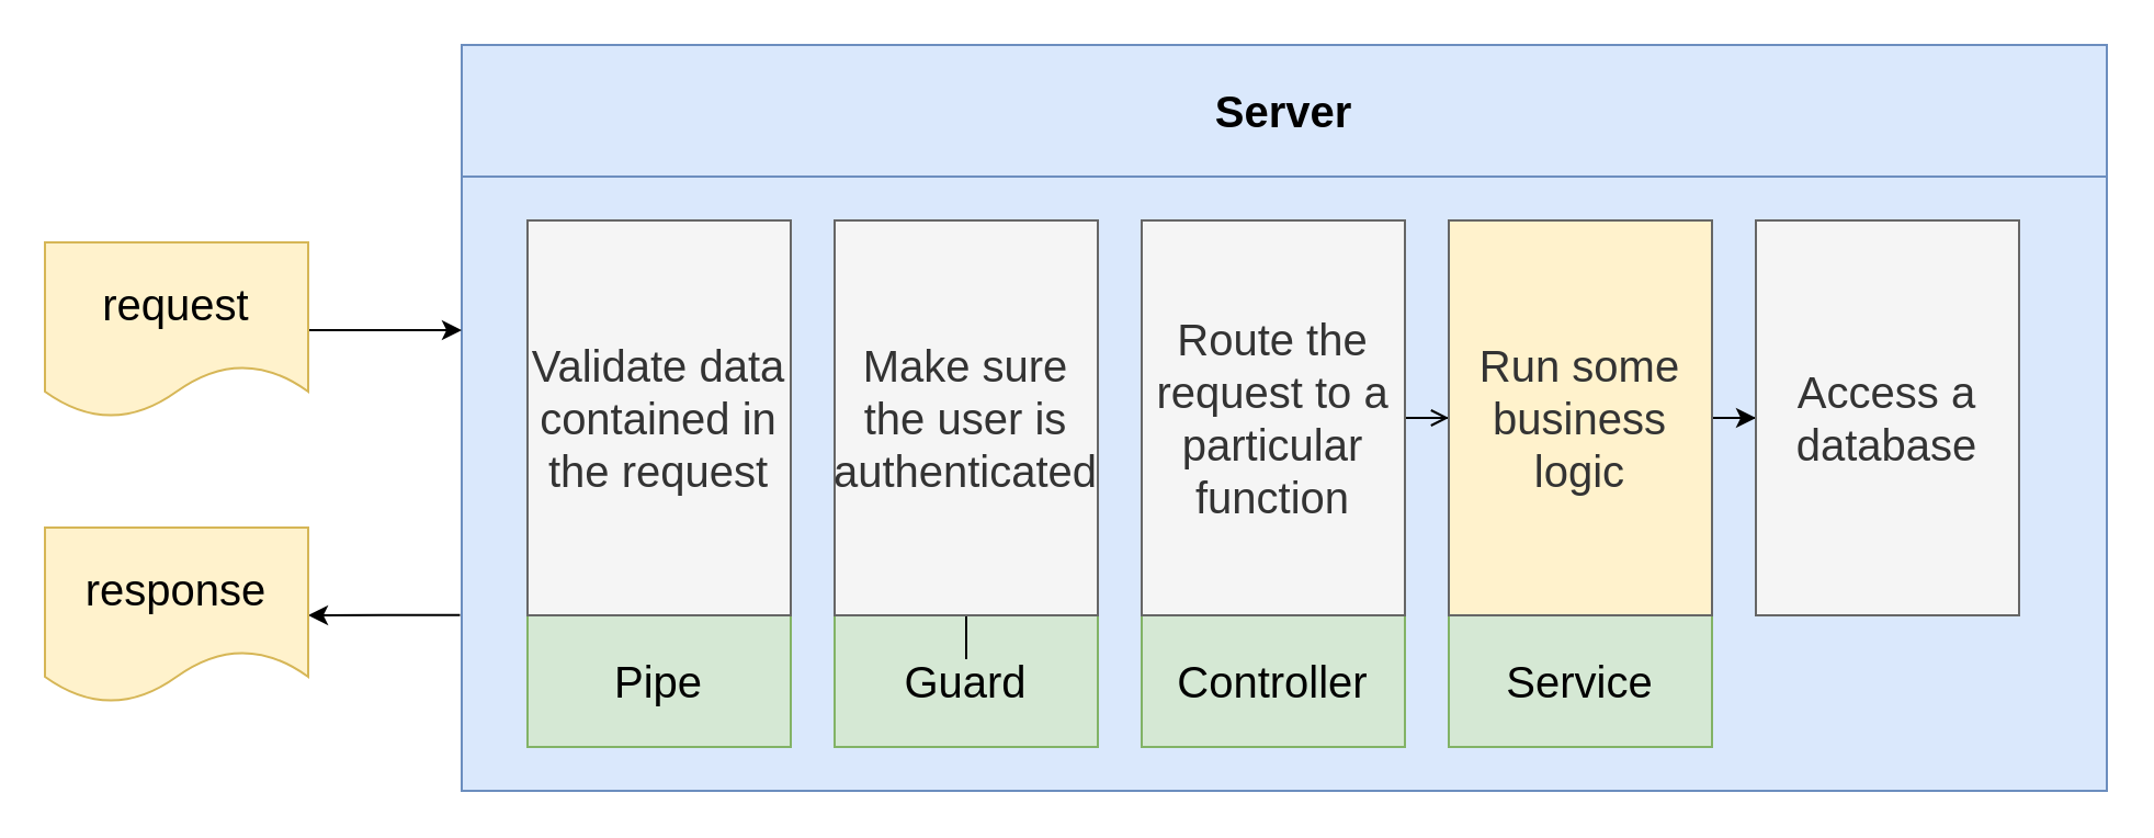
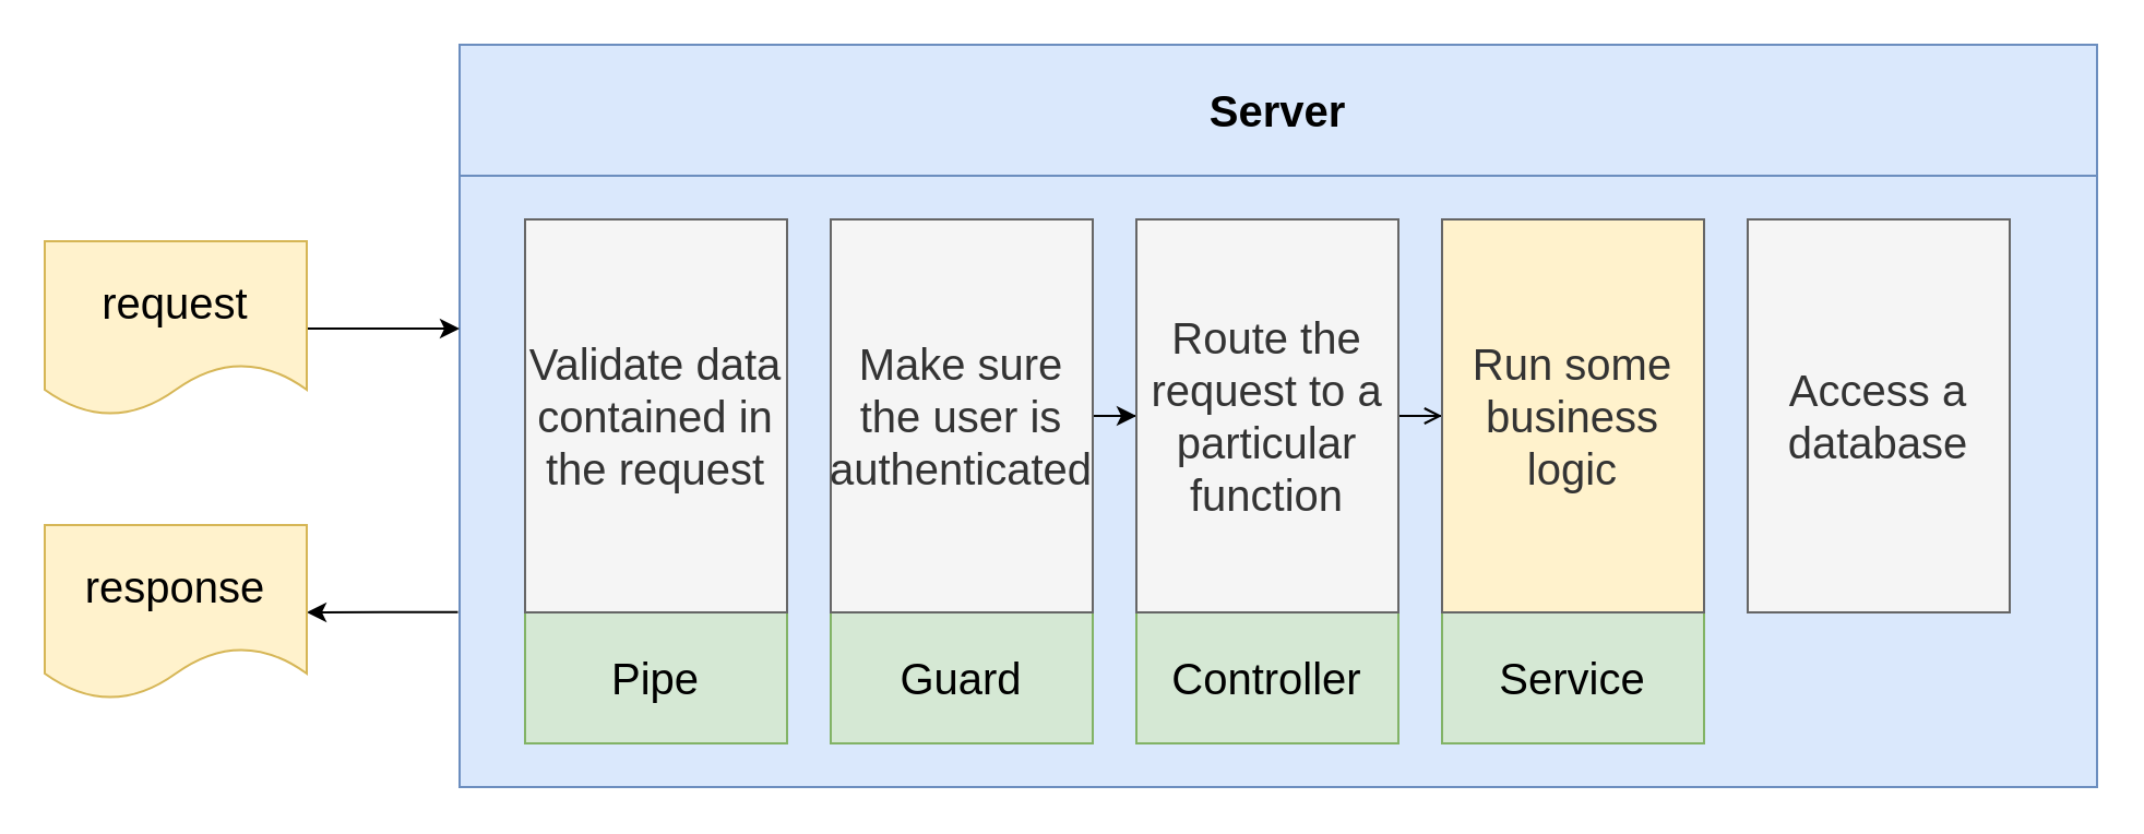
  <mxCell id="0" />
  <mxCell id="1" parent="0" />
  <mxCell id="2" style="edgeStyle=orthogonalEdgeStyle;rounded=0;orthogonalLoop=1;jettySize=auto;html=1;fontSize=20;exitX=-0.001;exitY=0.714;exitDx=0;exitDy=0;exitPerimeter=0;" edge="1" parent="1" source="3" target="7"><mxGeometry relative="1" as="geometry" /></mxCell>
  <mxCell id="3" value="" style="rounded=0;whiteSpace=wrap;html=1;fillColor=#dae8fc;strokeColor=#6c8ebf;" vertex="1" parent="1"><mxGeometry x="210" y="80" width="750" height="280" as="geometry" /></mxCell>
  <mxCell id="4" value="Server" style="rounded=0;whiteSpace=wrap;html=1;fillColor=#dae8fc;strokeColor=#6c8ebf;fontSize=20;fontStyle=1" vertex="1" parent="1"><mxGeometry x="210" y="20" width="750" height="60" as="geometry" /></mxCell>
  <mxCell id="5" style="edgeStyle=orthogonalEdgeStyle;rounded=0;orthogonalLoop=1;jettySize=auto;html=1;entryX=0;entryY=0.25;entryDx=0;entryDy=0;fontSize=20;" edge="1" parent="1" source="6" target="3"><mxGeometry relative="1" as="geometry" /></mxCell>
  <mxCell id="6" value="request" style="shape=document;whiteSpace=wrap;html=1;boundedLbl=1;fontSize=20;fillColor=#fff2cc;strokeColor=#d6b656;" vertex="1" parent="1"><mxGeometry x="20" y="110" width="120" height="80" as="geometry" /></mxCell>
  <mxCell id="7" value="response" style="shape=document;whiteSpace=wrap;html=1;boundedLbl=1;fontSize=20;fillColor=#fff2cc;strokeColor=#d6b656;" vertex="1" parent="1"><mxGeometry x="20" y="240" width="120" height="80" as="geometry" /></mxCell>
  <mxCell id="8" value="Pipe" style="rounded=0;whiteSpace=wrap;html=1;fontSize=20;fillColor=#d5e8d4;strokeColor=#82b366;" vertex="1" parent="1"><mxGeometry x="240" y="280" width="120" height="60" as="geometry" /></mxCell>
  <mxCell id="9" value="Validate data contained in the request" style="rounded=0;whiteSpace=wrap;html=1;fontSize=20;fillColor=#f5f5f5;strokeColor=#666666;fontColor=#333333;" vertex="1" parent="1"><mxGeometry x="240" y="100" width="120" height="180" as="geometry" /></mxCell>
  <mxCell id="10" value="Guard" style="rounded=0;whiteSpace=wrap;html=1;fontSize=20;fillColor=#d5e8d4;strokeColor=#82b366;" vertex="1" parent="1"><mxGeometry x="380" y="280" width="120" height="60" as="geometry" /></mxCell>
- <mxCell id="11" style="edgeStyle=orthogonalEdgeStyle;rounded=0;orthogonalLoop=1;jettySize=auto;html=1;fontSize=20;" edge="1" parent="1" source="12" target="10"><mxGeometry relative="1" as="geometry" /></mxCell>
+ <mxCell id="11" style="edgeStyle=orthogonalEdgeStyle;rounded=0;orthogonalLoop=1;jettySize=auto;html=1;entryX=0;entryY=0.5;entryDx=0;entryDy=0;fontSize=20;" edge="1" parent="1" source="12" target="15"><mxGeometry relative="1" as="geometry" /></mxCell>
  <mxCell id="12" value="Make sure the user is authenticated" style="rounded=0;whiteSpace=wrap;html=1;fontSize=20;fillColor=#f5f5f5;strokeColor=#666666;fontColor=#333333;" vertex="1" parent="1"><mxGeometry x="380" y="100" width="120" height="180" as="geometry" /></mxCell>
  <mxCell id="13" value="Controller" style="rounded=0;whiteSpace=wrap;html=1;fontSize=20;fillColor=#d5e8d4;strokeColor=#82b366;" vertex="1" parent="1"><mxGeometry x="520" y="280" width="120" height="60" as="geometry" /></mxCell>
  <mxCell id="14" style="edgeStyle=orthogonalEdgeStyle;rounded=0;orthogonalLoop=1;jettySize=auto;html=1;entryX=0;entryY=0.5;entryDx=0;entryDy=0;fontSize=20;endArrow=open;" edge="1" parent="1" source="15" target="18"><mxGeometry relative="1" as="geometry" /></mxCell>
  <mxCell id="15" value="Route the request to a particular function" style="rounded=0;whiteSpace=wrap;html=1;fontSize=20;fillColor=#f5f5f5;strokeColor=#666666;fontColor=#333333;" vertex="1" parent="1"><mxGeometry x="520" y="100" width="120" height="180" as="geometry" /></mxCell>
  <mxCell id="16" value="Service" style="rounded=0;whiteSpace=wrap;html=1;fontSize=20;fillColor=#d5e8d4;strokeColor=#82b366;" vertex="1" parent="1"><mxGeometry x="660" y="280" width="120" height="60" as="geometry" /></mxCell>
- <mxCell id="17" style="edgeStyle=orthogonalEdgeStyle;rounded=0;orthogonalLoop=1;jettySize=auto;html=1;entryX=0;entryY=0.5;entryDx=0;entryDy=0;fontSize=20;" edge="1" parent="1" source="18" target="19"><mxGeometry relative="1" as="geometry" /></mxCell>
  <mxCell id="18" value="Run some business logic" style="rounded=0;whiteSpace=wrap;html=1;fontSize=20;fillColor=#fff2cc;strokeColor=#666666;fontColor=#333333;" vertex="1" parent="1"><mxGeometry x="660" y="100" width="120" height="180" as="geometry" /></mxCell>
  <mxCell id="19" value="Access a database" style="rounded=0;whiteSpace=wrap;html=1;fontSize=20;fillColor=#f5f5f5;strokeColor=#666666;fontColor=#333333;" vertex="1" parent="1"><mxGeometry x="800" y="100" width="120" height="180" as="geometry" /></mxCell>
